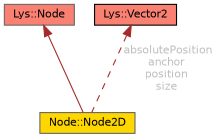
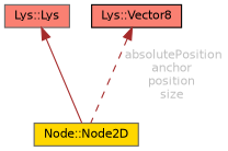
  digraph {
    node [color=gray40 fillcolor=salmon fontname=Helvetica fontsize=10 shape=box style=filled]
    edge [color=brown dir=back fontname=Helvetica fontsize=10 labelfontname=Helvetica labelfontsize=10]
    n1 [fillcolor=gold fontcolor=black height=0.2 label="Node::Node2D" width=0.4]
-   n2 [height=0.2 label="Lys::Node" width=0.4]
-   n3 [color=black height=0.2 label="Lys::Vector2" width=0.4]
+   n2 [height=0.2 label="Lys::Lys" width=0.4]
+   n3 [color=black height=0.2 label="Lys::Vector8" width=0.4]
    n2 -> n1 [style=solid]
    n3 -> n1 [fontcolor=grey label=" absolutePosition\nanchor\nposition\nsize" style=dashed]
  }
